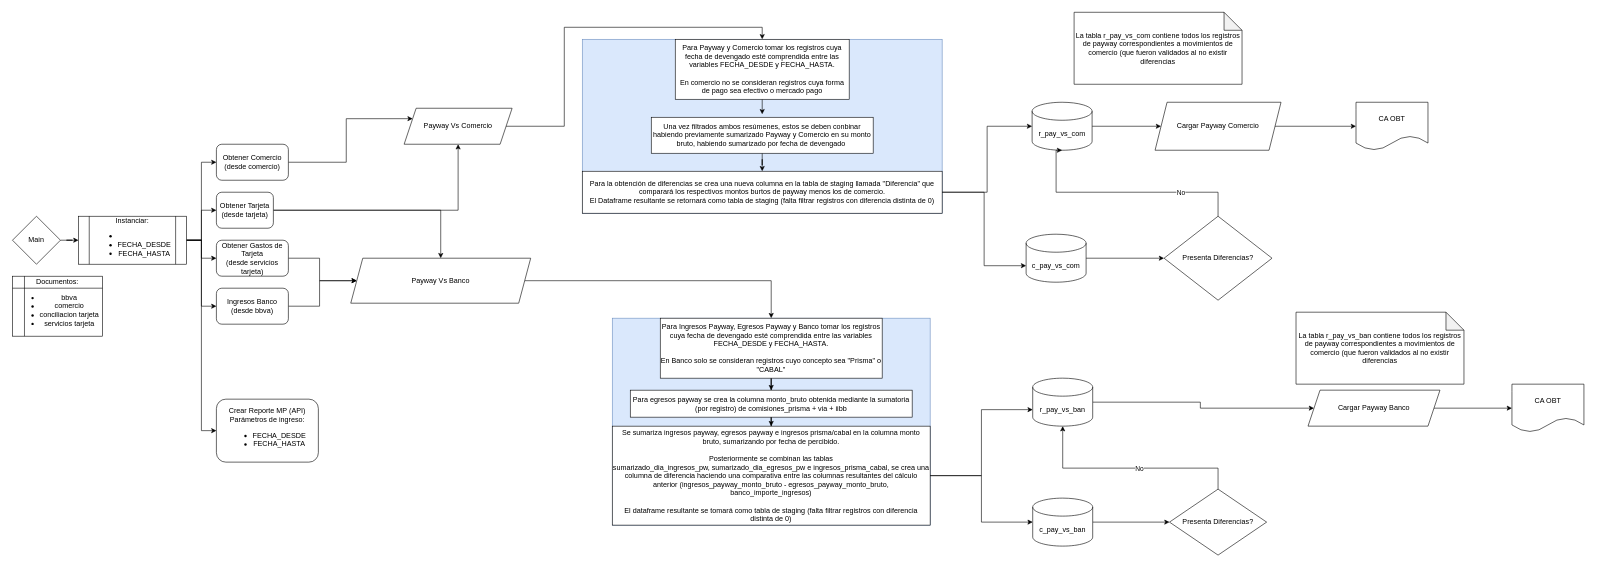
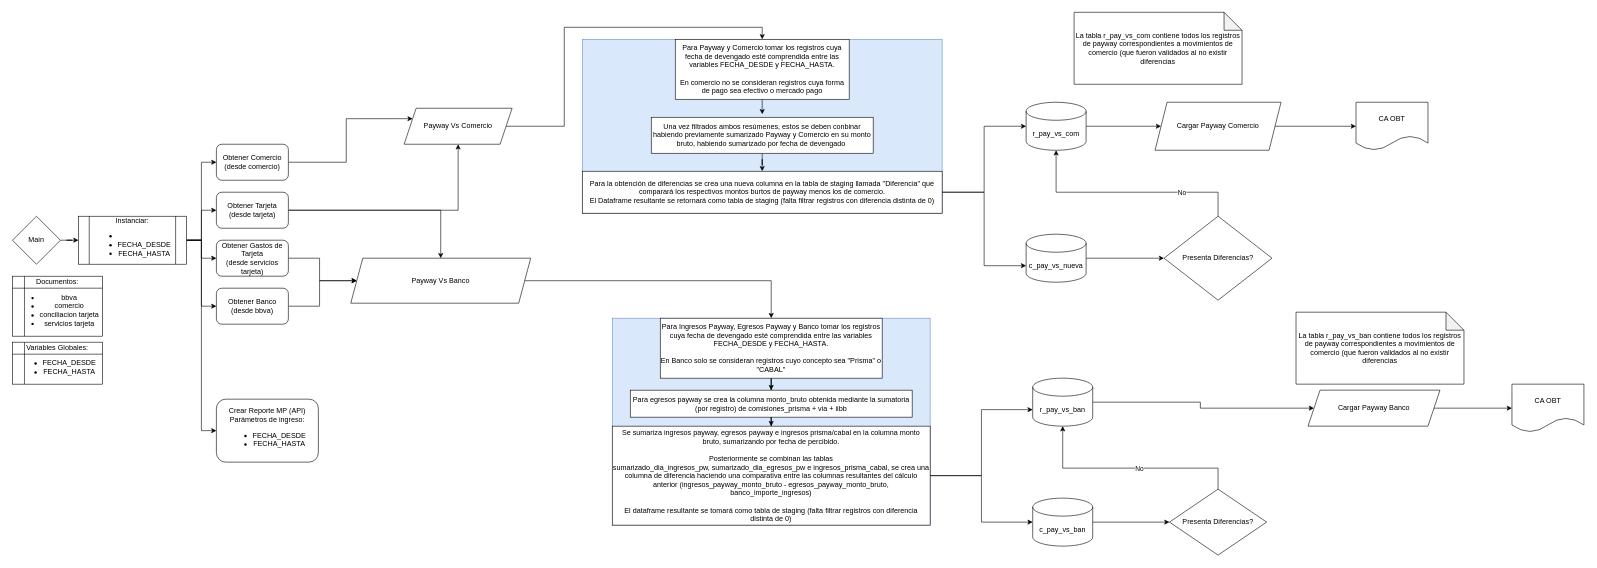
  <mxCell id="0" />
  <mxCell id="1" parent="0" />
  <mxCell id="2" style="edgeStyle=orthogonalEdgeStyle;rounded=0;orthogonalLoop=1;jettySize=auto;html=1;" edge="1" parent="1" source="3" target="14"><mxGeometry relative="1" as="geometry" /></mxCell>
- <mxCell id="3" value="Ingresos Banco&lt;div&gt;(desde bbva&lt;span style=&quot;background-color: transparent; color: light-dark(rgb(0, 0, 0), rgb(255, 255, 255));&quot;&gt;)&lt;/span&gt;&lt;/div&gt;" style="rounded=1;whiteSpace=wrap;html=1;" vertex="1" parent="1"><mxGeometry x="360" y="480" width="120" height="60" as="geometry" /></mxCell>
+ <mxCell id="3" value="Obtener Banco&lt;div&gt;(desde bbva&lt;span style=&quot;background-color: transparent; color: light-dark(rgb(0, 0, 0), rgb(255, 255, 255));&quot;&gt;)&lt;/span&gt;&lt;/div&gt;" style="rounded=1;whiteSpace=wrap;html=1;" vertex="1" parent="1"><mxGeometry x="360" y="480" width="120" height="60" as="geometry" /></mxCell>
  <mxCell id="4" style="edgeStyle=orthogonalEdgeStyle;rounded=0;orthogonalLoop=1;jettySize=auto;html=1;exitX=1;exitY=0.5;exitDx=0;exitDy=0;entryX=0;entryY=0.25;entryDx=0;entryDy=0;" edge="1" parent="1" source="5" target="12"><mxGeometry relative="1" as="geometry" /></mxCell>
  <mxCell id="5" value="Obtener Comercio&lt;div&gt;(desde comercio)&lt;/div&gt;" style="rounded=1;whiteSpace=wrap;html=1;" vertex="1" parent="1"><mxGeometry x="360" y="240" width="120" height="60" as="geometry" /></mxCell>
  <mxCell id="6" style="edgeStyle=orthogonalEdgeStyle;rounded=0;orthogonalLoop=1;jettySize=auto;html=1;" edge="1" parent="1" source="8" target="14"><mxGeometry relative="1" as="geometry" /></mxCell>
  <mxCell id="7" style="edgeStyle=orthogonalEdgeStyle;rounded=0;orthogonalLoop=1;jettySize=auto;html=1;" edge="1" parent="1" source="8" target="12"><mxGeometry relative="1" as="geometry" /></mxCell>
- <mxCell id="8" value="Obtener Tarjeta&lt;div&gt;(desde tarjeta)&lt;/div&gt;" style="rounded=1;whiteSpace=wrap;html=1;" vertex="1" parent="1"><mxGeometry x="360" y="320" width="95" height="60" as="geometry" /></mxCell>
+ <mxCell id="8" value="Obtener Tarjeta&lt;div&gt;(desde tarjeta)&lt;/div&gt;" style="rounded=1;whiteSpace=wrap;html=1;" vertex="1" parent="1"><mxGeometry x="360" y="320" width="120" height="60" as="geometry" /></mxCell>
  <mxCell id="9" style="edgeStyle=orthogonalEdgeStyle;rounded=0;orthogonalLoop=1;jettySize=auto;html=1;" edge="1" parent="1" source="10" target="14"><mxGeometry relative="1" as="geometry" /></mxCell>
  <mxCell id="10" value="Obtener Gastos de Tarjeta&lt;div&gt;(desde servicios tarjeta)&lt;/div&gt;" style="rounded=1;whiteSpace=wrap;html=1;" vertex="1" parent="1"><mxGeometry x="360" y="400" width="120" height="60" as="geometry" /></mxCell>
  <mxCell id="11" style="edgeStyle=orthogonalEdgeStyle;rounded=0;orthogonalLoop=1;jettySize=auto;html=1;entryX=0.5;entryY=0;entryDx=0;entryDy=0;" edge="1" parent="1" source="12" target="27"><mxGeometry relative="1" as="geometry"><Array as="points"><mxPoint x="940" y="210" /><mxPoint x="940" y="45" /><mxPoint x="1270" y="45" /></Array></mxGeometry></mxCell>
  <mxCell id="12" value="Payway Vs Comercio" style="shape=parallelogram;perimeter=parallelogramPerimeter;whiteSpace=wrap;html=1;fixedSize=1;" vertex="1" parent="1"><mxGeometry x="673" y="180" width="180" height="60" as="geometry" /></mxCell>
  <mxCell id="13" style="edgeStyle=orthogonalEdgeStyle;rounded=0;orthogonalLoop=1;jettySize=auto;html=1;" edge="1" parent="1" source="14" target="33"><mxGeometry relative="1" as="geometry" /></mxCell>
  <mxCell id="14" value="Payway Vs Banco" style="shape=parallelogram;perimeter=parallelogramPerimeter;whiteSpace=wrap;html=1;fixedSize=1;" vertex="1" parent="1"><mxGeometry x="584" y="430" width="300" height="75" as="geometry" /></mxCell>
+ <mxCell id="15" value="&lt;div&gt;Variables Globales:&lt;/div&gt;&lt;div&gt;&lt;ul&gt;&lt;li&gt;FECHA_DESDE&lt;/li&gt;&lt;li&gt;FECHA_HASTA&lt;/li&gt;&lt;/ul&gt;&lt;/div&gt;" style="shape=internalStorage;whiteSpace=wrap;html=1;backgroundOutline=1;" vertex="1" parent="1"><mxGeometry x="20" y="570" width="150" height="70" as="geometry" /></mxCell>
  <mxCell id="16" style="edgeStyle=orthogonalEdgeStyle;rounded=0;orthogonalLoop=1;jettySize=auto;html=1;" edge="1" parent="1" source="17" target="23"><mxGeometry relative="1" as="geometry" /></mxCell>
  <mxCell id="17" value="Main" style="rhombus;whiteSpace=wrap;html=1;aspect=fixed;" vertex="1" parent="1"><mxGeometry x="20" y="360" width="80" height="80" as="geometry" /></mxCell>
  <mxCell id="18" style="edgeStyle=orthogonalEdgeStyle;rounded=0;orthogonalLoop=1;jettySize=auto;html=1;entryX=0;entryY=0.5;entryDx=0;entryDy=0;" edge="1" parent="1" source="23" target="5"><mxGeometry relative="1" as="geometry" /></mxCell>
  <mxCell id="19" style="edgeStyle=orthogonalEdgeStyle;rounded=0;orthogonalLoop=1;jettySize=auto;html=1;entryX=0;entryY=0.5;entryDx=0;entryDy=0;" edge="1" parent="1" source="23" target="8"><mxGeometry relative="1" as="geometry" /></mxCell>
  <mxCell id="20" style="edgeStyle=orthogonalEdgeStyle;rounded=0;orthogonalLoop=1;jettySize=auto;html=1;entryX=0;entryY=0.5;entryDx=0;entryDy=0;" edge="1" parent="1" source="23" target="10"><mxGeometry relative="1" as="geometry" /></mxCell>
  <mxCell id="21" style="edgeStyle=orthogonalEdgeStyle;rounded=0;orthogonalLoop=1;jettySize=auto;html=1;entryX=0;entryY=0.5;entryDx=0;entryDy=0;" edge="1" parent="1" source="23" target="3"><mxGeometry relative="1" as="geometry" /></mxCell>
  <mxCell id="22" style="edgeStyle=orthogonalEdgeStyle;rounded=0;orthogonalLoop=1;jettySize=auto;html=1;entryX=0;entryY=0.5;entryDx=0;entryDy=0;" edge="1" parent="1" source="23" target="63"><mxGeometry relative="1" as="geometry" /></mxCell>
  <mxCell id="23" value="Instanciar:&lt;div&gt;&lt;ul&gt;&lt;li&gt;&lt;li&gt;FECHA_DESDE&lt;/li&gt;&lt;li&gt;FECHA_HASTA&lt;/li&gt;&lt;/li&gt;&lt;/ul&gt;&lt;/div&gt;" style="shape=process;whiteSpace=wrap;html=1;backgroundOutline=1;" vertex="1" parent="1"><mxGeometry x="130" y="360" width="180" height="80" as="geometry" /></mxCell>
  <mxCell id="24" value="&lt;div&gt;Documentos:&lt;/div&gt;&lt;div&gt;&lt;ul&gt;&lt;li&gt;bbva&lt;/li&gt;&lt;li&gt;comercio&lt;/li&gt;&lt;li&gt;conciliacion tarjeta&lt;/li&gt;&lt;li&gt;servicios tarjeta&lt;/li&gt;&lt;/ul&gt;&lt;/div&gt;" style="shape=internalStorage;whiteSpace=wrap;html=1;backgroundOutline=1;" vertex="1" parent="1"><mxGeometry x="20" y="460" width="150" height="100" as="geometry" /></mxCell>
  <mxCell id="25" value="" style="group;fillColor=#dae8fc;strokeColor=#6c8ebf;" vertex="1" connectable="0" parent="1"><mxGeometry x="970" y="65" width="600" height="290" as="geometry" /></mxCell>
  <mxCell id="26" style="edgeStyle=orthogonalEdgeStyle;rounded=0;orthogonalLoop=1;jettySize=auto;html=1;" edge="1" parent="25" source="27"><mxGeometry relative="1" as="geometry"><mxPoint x="300" y="125" as="targetPoint" /></mxGeometry></mxCell>
  <mxCell id="27" value="Para Payway y Comercio tomar los registros cuya fecha de devengado esté comprendida entre las variables FECHA_DESDE y FECHA_HASTA.&lt;br&gt;&lt;br&gt;En comercio no se consideran registros cuya forma de pago sea efectivo o mercado pago" style="rounded=0;whiteSpace=wrap;html=1;" vertex="1" parent="25"><mxGeometry x="155" width="290" height="100" as="geometry" /></mxCell>
  <mxCell id="28" style="edgeStyle=orthogonalEdgeStyle;rounded=0;orthogonalLoop=1;jettySize=auto;html=1;" edge="1" parent="25" source="29" target="30"><mxGeometry relative="1" as="geometry" /></mxCell>
  <mxCell id="29" value="Una vez filtrados ambos resúmenes, estos se deben conbinar habiendo previamente sumarizado Payway y Comercio en su monto bruto, habiendo sumarizado por fecha de devengado&amp;nbsp;" style="rounded=0;whiteSpace=wrap;html=1;" vertex="1" parent="25"><mxGeometry x="115" y="130" width="370" height="60" as="geometry" /></mxCell>
  <mxCell id="30" value="Para la obtención de diferencias se crea una nueva columna en la tabla de staging llamada &quot;Diferencia&quot; que comparará los respectivos montos burtos de payway menos los de comercio.&lt;div&gt;El Dataframe resultante se retornará como tabla de staging (falta filtrar registros con diferencia distinta de 0)&lt;/div&gt;" style="rounded=0;whiteSpace=wrap;html=1;" vertex="1" parent="25"><mxGeometry y="220" width="600" height="70" as="geometry" /></mxCell>
  <mxCell id="31" value="" style="group;fillColor=#dae8fc;strokeColor=#6c8ebf;" vertex="1" connectable="0" parent="1"><mxGeometry x="1020" y="530" width="530" height="345" as="geometry" /></mxCell>
  <mxCell id="32" style="edgeStyle=orthogonalEdgeStyle;rounded=0;orthogonalLoop=1;jettySize=auto;html=1;entryX=0.5;entryY=0;entryDx=0;entryDy=0;" edge="1" parent="31" source="33" target="35"><mxGeometry relative="1" as="geometry" /></mxCell>
  <mxCell id="33" value="Para Ingresos Payway, Egresos Payway&amp;nbsp;y Banco tomar los registros cuya fecha de devengado esté comprendida entre las variables FECHA_DESDE y FECHA_HASTA.&lt;br&gt;&lt;br&gt;En Banco solo se consideran registros cuyo concepto sea &quot;Prisma&quot; o &quot;CABAL&quot;" style="rounded=0;whiteSpace=wrap;html=1;" vertex="1" parent="31"><mxGeometry x="80" width="370" height="100" as="geometry" /></mxCell>
  <mxCell id="34" style="edgeStyle=orthogonalEdgeStyle;rounded=0;orthogonalLoop=1;jettySize=auto;html=1;entryX=0.5;entryY=0;entryDx=0;entryDy=0;" edge="1" parent="31" source="35" target="36"><mxGeometry relative="1" as="geometry" /></mxCell>
  <mxCell id="35" value="Para egresos payway se crea la columna monto_bruto obtenida mediante la sumatoria (por registro) de comisiones_prisma + via + iibb" style="rounded=0;whiteSpace=wrap;html=1;" vertex="1" parent="31"><mxGeometry x="30" y="120" width="470" height="45" as="geometry" /></mxCell>
  <mxCell id="36" value="Se sumariza ingresos payway, egresos payway e ingresos prisma/cabal en la columna monto bruto, sumarizando por fecha de percibido.&lt;div&gt;&lt;br&gt;&lt;/div&gt;&lt;div&gt;Posteriormente se combinan las tablas sumarizado_dia_ingresos_pw,&amp;nbsp;&lt;span style=&quot;background-color: transparent; color: light-dark(rgb(0, 0, 0), rgb(255, 255, 255));&quot;&gt;sumarizado_dia_egresos_pw e ingresos_prisma_cabal, se crea una columna de diferencia haciendo una comparativa entre las columnas resultantes del cálculo anterior (ingresos_payway_monto_bruto -&amp;nbsp;&lt;/span&gt;&lt;span style=&quot;background-color: transparent; color: light-dark(rgb(0, 0, 0), rgb(255, 255, 255));&quot;&gt;egresos_payway_monto_bruto, banco_importe_ingresos&lt;/span&gt;&lt;span style=&quot;background-color: transparent; color: light-dark(rgb(0, 0, 0), rgb(255, 255, 255));&quot;&gt;)&lt;/span&gt;&lt;/div&gt;&lt;div&gt;&lt;span style=&quot;background-color: transparent; color: light-dark(rgb(0, 0, 0), rgb(255, 255, 255));&quot;&gt;&lt;br&gt;&lt;/span&gt;&lt;/div&gt;&lt;div&gt;&lt;span style=&quot;background-color: transparent; color: light-dark(rgb(0, 0, 0), rgb(255, 255, 255));&quot;&gt;El dataframe resultante se tomará como tabla de staging (falta filtrar registros con diferencia distinta de 0)&lt;/span&gt;&lt;/div&gt;" style="rounded=0;whiteSpace=wrap;html=1;" vertex="1" parent="31"><mxGeometry y="180" width="530" height="165" as="geometry" /></mxCell>
  <mxCell id="37" style="edgeStyle=orthogonalEdgeStyle;rounded=0;orthogonalLoop=1;jettySize=auto;html=1;entryX=0;entryY=0.5;entryDx=0;entryDy=0;" edge="1" parent="1" source="38" target="47"><mxGeometry relative="1" as="geometry" /></mxCell>
- <mxCell id="38" value="r_pay_vs_com" style="shape=cylinder3;whiteSpace=wrap;html=1;boundedLbl=1;backgroundOutline=1;size=15;" vertex="1" parent="1"><mxGeometry x="1720" y="170" width="100" height="80" as="geometry" /></mxCell>
+ <mxCell id="38" value="r_pay_vs_com" style="shape=cylinder3;whiteSpace=wrap;html=1;boundedLbl=1;backgroundOutline=1;size=15;" vertex="1" parent="1"><mxGeometry x="1710" y="170" width="100" height="80" as="geometry" /></mxCell>
  <mxCell id="39" style="edgeStyle=orthogonalEdgeStyle;rounded=0;orthogonalLoop=1;jettySize=auto;html=1;" edge="1" parent="1" source="40" target="45"><mxGeometry relative="1" as="geometry" /></mxCell>
  <mxCell id="40" value="r_pay_vs_ban" style="shape=cylinder3;whiteSpace=wrap;html=1;boundedLbl=1;backgroundOutline=1;size=15;" vertex="1" parent="1"><mxGeometry x="1721" y="630" width="100" height="80" as="geometry" /></mxCell>
  <mxCell id="41" style="edgeStyle=orthogonalEdgeStyle;rounded=0;orthogonalLoop=1;jettySize=auto;html=1;entryX=0;entryY=0;entryDx=0;entryDy=52.5;entryPerimeter=0;" edge="1" parent="1" source="36" target="40"><mxGeometry relative="1" as="geometry" /></mxCell>
  <mxCell id="42" style="edgeStyle=orthogonalEdgeStyle;rounded=0;orthogonalLoop=1;jettySize=auto;html=1;entryX=0;entryY=0.5;entryDx=0;entryDy=0;entryPerimeter=0;" edge="1" parent="1" source="30" target="38"><mxGeometry relative="1" as="geometry" /></mxCell>
  <mxCell id="43" value="Presenta Diferencias?" style="rhombus;whiteSpace=wrap;html=1;" vertex="1" parent="1"><mxGeometry x="1949" y="815" width="162" height="110" as="geometry" /></mxCell>
  <mxCell id="44" style="edgeStyle=orthogonalEdgeStyle;rounded=0;orthogonalLoop=1;jettySize=auto;html=1;exitX=1;exitY=0.5;exitDx=0;exitDy=0;entryX=0;entryY=0.5;entryDx=0;entryDy=0;" edge="1" parent="1" source="45" target="57"><mxGeometry relative="1" as="geometry" /></mxCell>
  <mxCell id="45" value="Cargar Payway Banco" style="shape=parallelogram;perimeter=parallelogramPerimeter;whiteSpace=wrap;html=1;fixedSize=1;" vertex="1" parent="1"><mxGeometry x="2180" y="650" width="220" height="60" as="geometry" /></mxCell>
  <mxCell id="46" style="edgeStyle=orthogonalEdgeStyle;rounded=0;orthogonalLoop=1;jettySize=auto;html=1;entryX=0;entryY=0.5;entryDx=0;entryDy=0;" edge="1" parent="1" source="47" target="55"><mxGeometry relative="1" as="geometry" /></mxCell>
  <mxCell id="47" value="Cargar Payway Comercio" style="shape=parallelogram;perimeter=parallelogramPerimeter;whiteSpace=wrap;html=1;fixedSize=1;" vertex="1" parent="1"><mxGeometry x="1925" y="170" width="210" height="80" as="geometry" /></mxCell>
  <mxCell id="48" value="Presenta Diferencias?" style="rhombus;whiteSpace=wrap;html=1;" vertex="1" parent="1"><mxGeometry x="1940" y="360" width="180" height="140" as="geometry" /></mxCell>
  <mxCell id="49" style="edgeStyle=orthogonalEdgeStyle;rounded=0;orthogonalLoop=1;jettySize=auto;html=1;" edge="1" parent="1" source="50" target="48"><mxGeometry relative="1" as="geometry" /></mxCell>
- <mxCell id="50" value="c_pay_vs_com" style="shape=cylinder3;whiteSpace=wrap;html=1;boundedLbl=1;backgroundOutline=1;size=15;" vertex="1" parent="1"><mxGeometry x="1710" y="390" width="100" height="80" as="geometry" /></mxCell>
+ <mxCell id="50" value="c_pay_vs_nueva" style="shape=cylinder3;whiteSpace=wrap;html=1;boundedLbl=1;backgroundOutline=1;size=15;" vertex="1" parent="1"><mxGeometry x="1710" y="390" width="100" height="80" as="geometry" /></mxCell>
  <mxCell id="51" style="edgeStyle=orthogonalEdgeStyle;rounded=0;orthogonalLoop=1;jettySize=auto;html=1;entryX=0;entryY=0;entryDx=0;entryDy=52.5;entryPerimeter=0;" edge="1" parent="1" source="30" target="50"><mxGeometry relative="1" as="geometry" /></mxCell>
  <mxCell id="52" style="edgeStyle=orthogonalEdgeStyle;rounded=0;orthogonalLoop=1;jettySize=auto;html=1;entryX=0.5;entryY=1;entryDx=0;entryDy=0;entryPerimeter=0;" edge="1" parent="1" source="48" target="38"><mxGeometry relative="1" as="geometry"><Array as="points"><mxPoint x="2030" y="320" /><mxPoint x="1760" y="320" /></Array></mxGeometry></mxCell>
  <mxCell id="53" value="No" style="edgeLabel;html=1;align=center;verticalAlign=middle;resizable=0;points=[];" vertex="1" connectable="0" parent="52"><mxGeometry x="-0.47" relative="1" as="geometry"><mxPoint as="offset" /></mxGeometry></mxCell>
  <mxCell id="54" value="La tabla r_pay_vs_com contiene todos los registros de payway correspondientes a movimientos de comercio (que fueron validados al no existir diferencias" style="shape=note;whiteSpace=wrap;html=1;backgroundOutline=1;darkOpacity=0.05;" vertex="1" parent="1"><mxGeometry x="1790" y="20" width="280" height="120" as="geometry" /></mxCell>
  <mxCell id="55" value="CA OBT" style="shape=document;whiteSpace=wrap;html=1;boundedLbl=1;" vertex="1" parent="1"><mxGeometry x="2260" y="170" width="120" height="80" as="geometry" /></mxCell>
  <mxCell id="56" value="La tabla r_pay_vs_ban contiene todos los registros de payway correspondientes a movimientos de comercio (que fueron validados al no existir diferencias" style="shape=note;whiteSpace=wrap;html=1;backgroundOutline=1;darkOpacity=0.05;" vertex="1" parent="1"><mxGeometry x="2160" y="520" width="280" height="120" as="geometry" /></mxCell>
  <mxCell id="57" value="CA OBT" style="shape=document;whiteSpace=wrap;html=1;boundedLbl=1;" vertex="1" parent="1"><mxGeometry x="2520" y="640" width="120" height="80" as="geometry" /></mxCell>
  <mxCell id="58" style="edgeStyle=orthogonalEdgeStyle;rounded=0;orthogonalLoop=1;jettySize=auto;html=1;" edge="1" parent="1" source="59" target="43"><mxGeometry relative="1" as="geometry" /></mxCell>
  <mxCell id="59" value="c_pay_vs_ban" style="shape=cylinder3;whiteSpace=wrap;html=1;boundedLbl=1;backgroundOutline=1;size=15;" vertex="1" parent="1"><mxGeometry x="1721" y="830" width="100" height="80" as="geometry" /></mxCell>
  <mxCell id="60" style="edgeStyle=orthogonalEdgeStyle;rounded=0;orthogonalLoop=1;jettySize=auto;html=1;entryX=0;entryY=0.5;entryDx=0;entryDy=0;entryPerimeter=0;" edge="1" parent="1" source="36" target="59"><mxGeometry relative="1" as="geometry" /></mxCell>
  <mxCell id="61" style="edgeStyle=orthogonalEdgeStyle;rounded=0;orthogonalLoop=1;jettySize=auto;html=1;entryX=0.5;entryY=1;entryDx=0;entryDy=0;entryPerimeter=0;" edge="1" parent="1" source="43" target="40"><mxGeometry relative="1" as="geometry"><Array as="points"><mxPoint x="2030" y="780" /><mxPoint x="1771" y="780" /></Array></mxGeometry></mxCell>
  <mxCell id="62" value="No" style="edgeLabel;html=1;align=center;verticalAlign=middle;resizable=0;points=[];" vertex="1" connectable="0" parent="61"><mxGeometry x="-0.082" y="1" relative="1" as="geometry"><mxPoint as="offset" /></mxGeometry></mxCell>
  <mxCell id="63" value="Crear Reporte MP (API)&lt;div&gt;Parámetros de ingreso:&lt;/div&gt;&lt;div&gt;&lt;ul&gt;&lt;li&gt;FECHA_DESDE&lt;/li&gt;&lt;li&gt;FECHA_HASTA&lt;/li&gt;&lt;/ul&gt;&lt;/div&gt;" style="rounded=1;whiteSpace=wrap;html=1;" vertex="1" parent="1"><mxGeometry x="360" y="665" width="170" height="105" as="geometry" /></mxCell>
